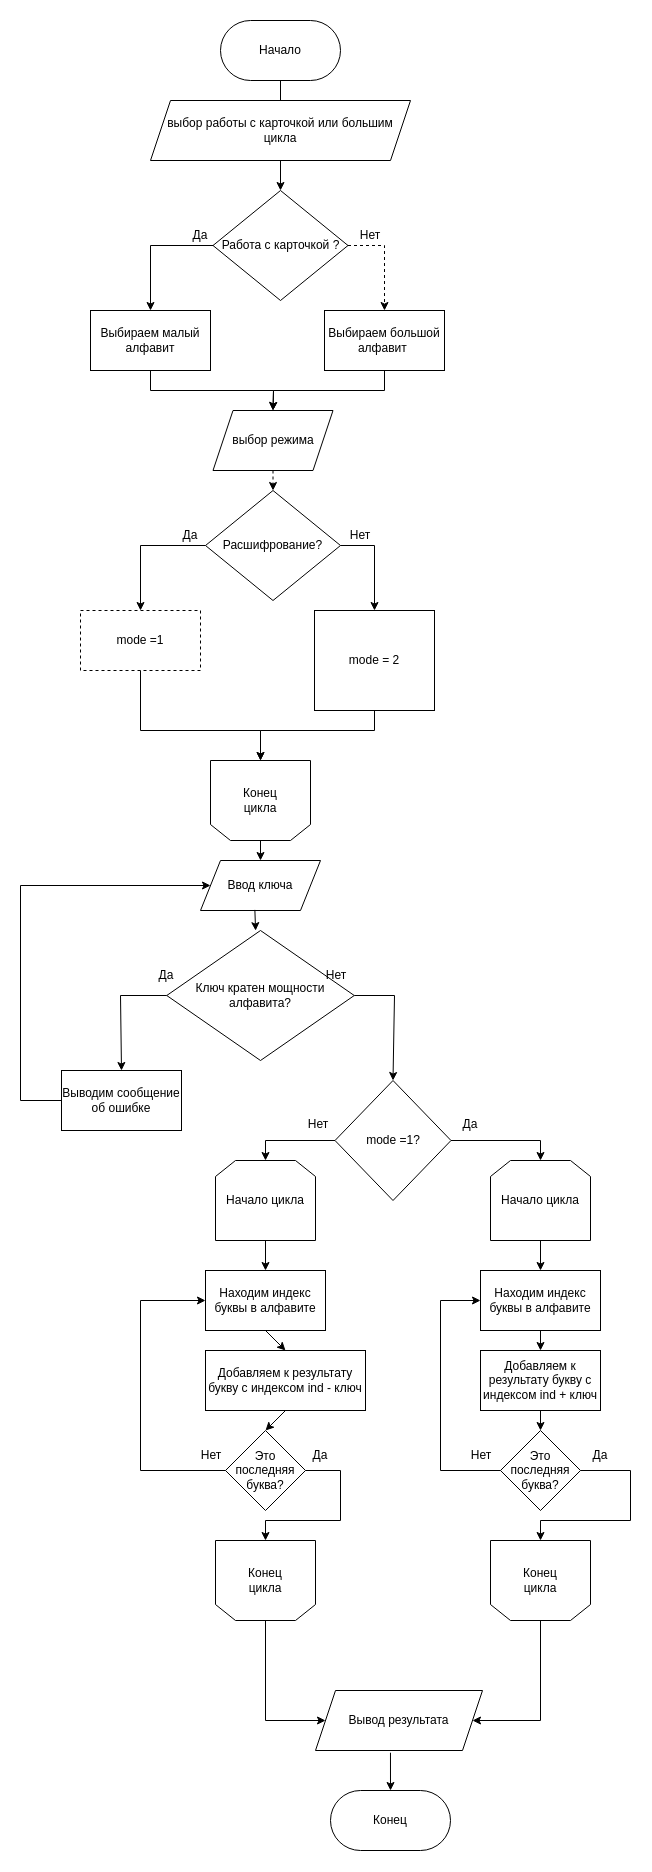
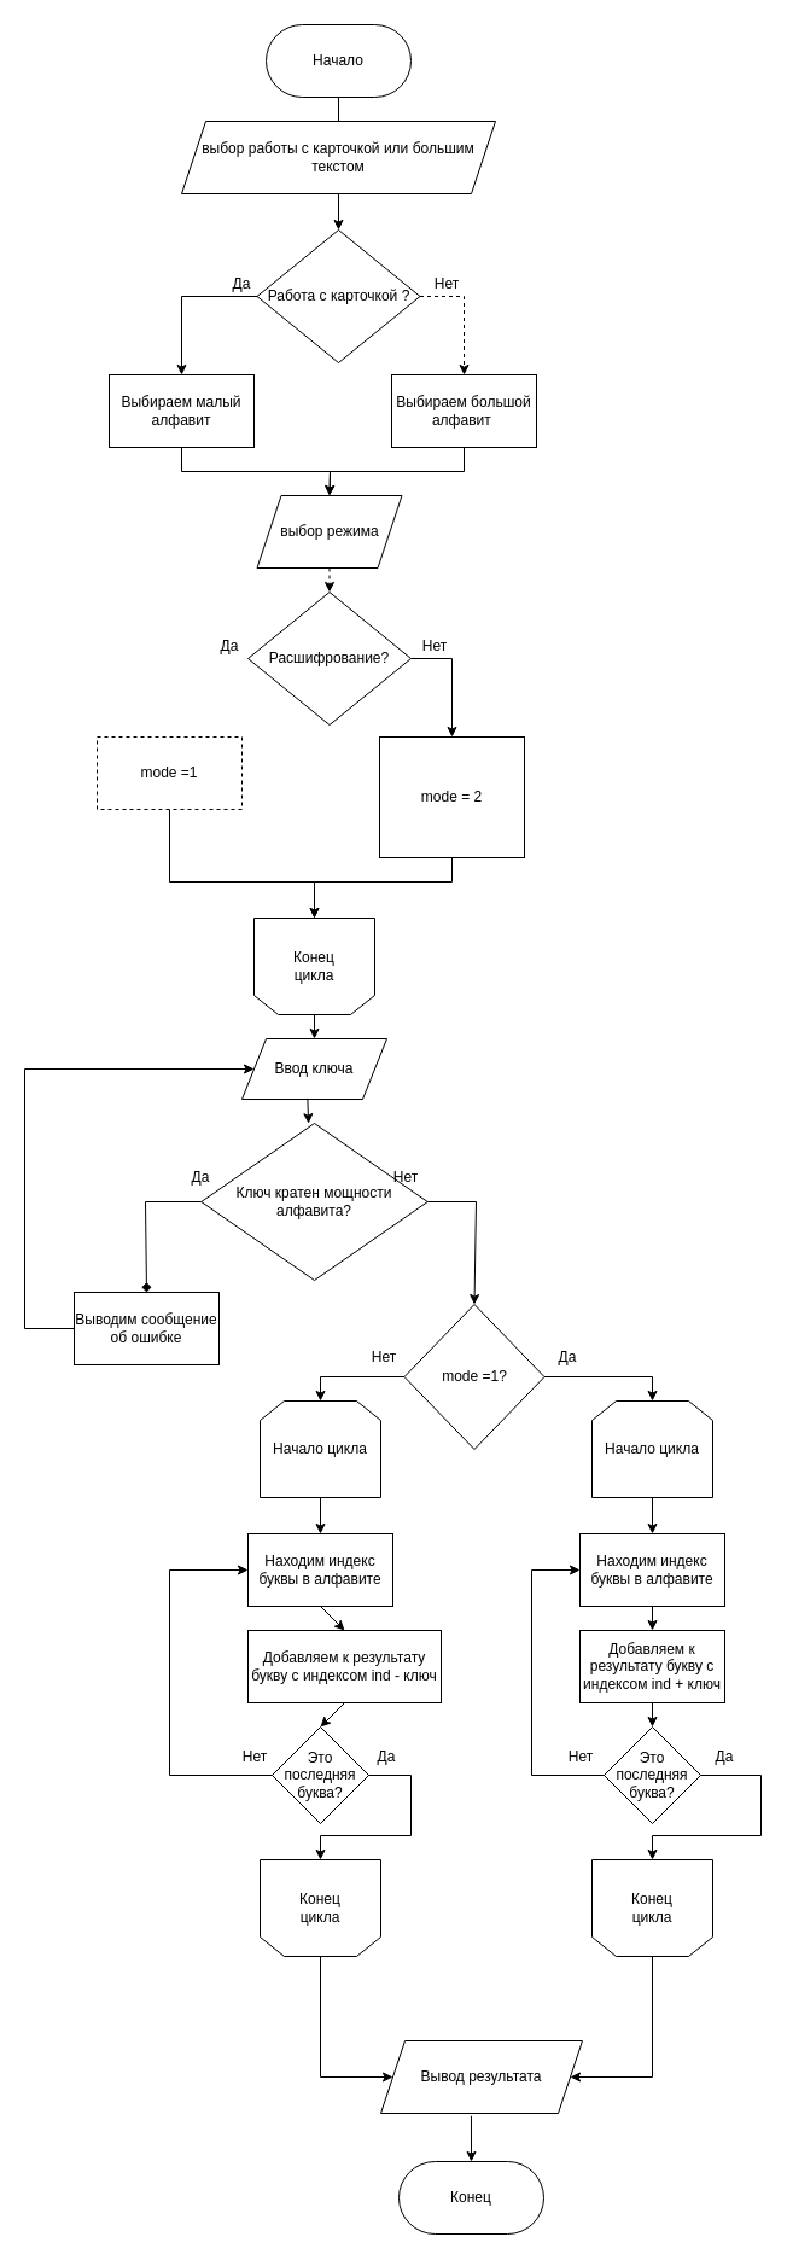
  <mxCell id="0" />
  <mxCell id="1" parent="0" />
  <mxCell id="2" value="Начало" style="rounded=1;whiteSpace=wrap;html=1;arcSize=50;" vertex="1" parent="1"><mxGeometry x="220" y="20" width="120" height="60" as="geometry" /></mxCell>
  <mxCell id="3" value="Конец" style="rounded=1;whiteSpace=wrap;html=1;arcSize=50;" vertex="1" parent="1"><mxGeometry x="330" y="1790" width="120" height="60" as="geometry" /></mxCell>
- <mxCell id="4" value="выбор работы с карточкой или большим цикла" style="shape=parallelogram;perimeter=parallelogramPerimeter;whiteSpace=wrap;html=1;fixedSize=1;" vertex="1" parent="1"><mxGeometry x="150" y="100" width="260" height="60" as="geometry" /></mxCell>
+ <mxCell id="4" value="выбор работы с карточкой или большим текстом" style="shape=parallelogram;perimeter=parallelogramPerimeter;whiteSpace=wrap;html=1;fixedSize=1;" vertex="1" parent="1"><mxGeometry x="150" y="100" width="260" height="60" as="geometry" /></mxCell>
  <mxCell id="5" value="выбор режима" style="shape=parallelogram;perimeter=parallelogramPerimeter;whiteSpace=wrap;html=1;fixedSize=1;" vertex="1" parent="1"><mxGeometry x="212.5" y="410" width="120" height="60" as="geometry" /></mxCell>
  <mxCell id="6" value="Работа с карточкой ?" style="rhombus;whiteSpace=wrap;html=1;" vertex="1" parent="1"><mxGeometry x="212.5" y="190" width="135" height="110" as="geometry" /></mxCell>
  <mxCell id="7" value="Выбираем малый алфавит" style="rounded=0;whiteSpace=wrap;html=1;" vertex="1" parent="1"><mxGeometry x="90" y="310" width="120" height="60" as="geometry" /></mxCell>
  <mxCell id="8" value="Выбираем большой алфавит&amp;nbsp;" style="rounded=0;whiteSpace=wrap;html=1;" vertex="1" parent="1"><mxGeometry x="324" y="310" width="120" height="60" as="geometry" /></mxCell>
  <mxCell id="9" value="" style="endArrow=classic;html=1;rounded=0;entryX=0.5;entryY=0;entryDx=0;entryDy=0;exitX=0.5;exitY=1;exitDx=0;exitDy=0;" edge="1" parent="1" source="4" target="6"><mxGeometry width="50" height="50" relative="1" as="geometry"><mxPoint x="100" y="280" as="sourcePoint" /><mxPoint x="150" y="230" as="targetPoint" /></mxGeometry></mxCell>
  <mxCell id="10" value="" style="endArrow=classic;html=1;rounded=0;exitX=1;exitY=0.5;exitDx=0;exitDy=0;entryX=0.5;entryY=0;entryDx=0;entryDy=0;dashed=1;" edge="1" parent="1" source="6" target="8"><mxGeometry width="50" height="50" relative="1" as="geometry"><mxPoint x="330" y="280" as="sourcePoint" /><mxPoint x="380" y="230" as="targetPoint" /><Array as="points"><mxPoint x="384" y="245" /></Array></mxGeometry></mxCell>
  <mxCell id="11" value="" style="endArrow=classic;html=1;rounded=0;exitX=0;exitY=0.5;exitDx=0;exitDy=0;entryX=0.5;entryY=0;entryDx=0;entryDy=0;" edge="1" parent="1" source="6" target="7"><mxGeometry width="50" height="50" relative="1" as="geometry"><mxPoint x="70" y="310" as="sourcePoint" /><mxPoint x="120" y="260" as="targetPoint" /><Array as="points"><mxPoint x="150" y="245" /></Array></mxGeometry></mxCell>
  <mxCell id="12" value="Да" style="text;html=1;align=center;verticalAlign=middle;whiteSpace=wrap;rounded=0;" vertex="1" parent="1"><mxGeometry x="170" y="220" width="60" height="30" as="geometry" /></mxCell>
  <mxCell id="13" value="Нет" style="text;html=1;align=center;verticalAlign=middle;whiteSpace=wrap;rounded=0;" vertex="1" parent="1"><mxGeometry x="340" y="220" width="60" height="30" as="geometry" /></mxCell>
  <mxCell id="14" value="" style="endArrow=classic;html=1;rounded=0;entryX=0.5;entryY=0;entryDx=0;entryDy=0;exitX=0.5;exitY=1;exitDx=0;exitDy=0;" edge="1" parent="1" source="7" target="5"><mxGeometry width="50" height="50" relative="1" as="geometry"><mxPoint x="100" y="440" as="sourcePoint" /><mxPoint x="150" y="390" as="targetPoint" /><Array as="points"><mxPoint x="150" y="390" /><mxPoint x="273" y="390" /></Array></mxGeometry></mxCell>
  <mxCell id="15" value="" style="endArrow=classic;html=1;rounded=0;exitX=0.5;exitY=1;exitDx=0;exitDy=0;entryX=0.5;entryY=0;entryDx=0;entryDy=0;" edge="1" parent="1" source="8" target="5"><mxGeometry width="50" height="50" relative="1" as="geometry"><mxPoint x="350" y="450" as="sourcePoint" /><mxPoint x="400" y="400" as="targetPoint" /><Array as="points"><mxPoint x="384" y="390" /><mxPoint x="273" y="390" /></Array></mxGeometry></mxCell>
  <mxCell id="16" value="Расшифрование?" style="rhombus;whiteSpace=wrap;html=1;" vertex="1" parent="1"><mxGeometry x="205" y="490" width="135" height="110" as="geometry" /></mxCell>
  <mxCell id="17" value="mode =1" style="rounded=0;whiteSpace=wrap;html=1;dashed=1;" vertex="1" parent="1"><mxGeometry x="80" y="610" width="120" height="60" as="geometry" /></mxCell>
  <mxCell id="18" value="mode =&lt;span style=&quot;background-color: initial;&quot;&gt;&amp;nbsp;2&lt;/span&gt;" style="rounded=0;whiteSpace=wrap;html=1;" vertex="1" parent="1"><mxGeometry x="314" y="610" width="120" height="100" as="geometry" /></mxCell>
  <mxCell id="19" value="" style="endArrow=classic;html=1;rounded=0;exitX=1;exitY=0.5;exitDx=0;exitDy=0;entryX=0.5;entryY=0;entryDx=0;entryDy=0;" edge="1" parent="1" source="16" target="18"><mxGeometry width="50" height="50" relative="1" as="geometry"><mxPoint x="320" y="580" as="sourcePoint" /><mxPoint x="370" y="530" as="targetPoint" /><Array as="points"><mxPoint x="374" y="545" /></Array></mxGeometry></mxCell>
- <mxCell id="20" value="" style="endArrow=classic;html=1;rounded=0;exitX=0;exitY=0.5;exitDx=0;exitDy=0;entryX=0.5;entryY=0;entryDx=0;entryDy=0;" edge="1" parent="1" source="16" target="17"><mxGeometry width="50" height="50" relative="1" as="geometry"><mxPoint x="60" y="610" as="sourcePoint" /><mxPoint x="110" y="560" as="targetPoint" /><Array as="points"><mxPoint x="140" y="545" /></Array></mxGeometry></mxCell>
  <mxCell id="21" value="Да" style="text;html=1;align=center;verticalAlign=middle;whiteSpace=wrap;rounded=0;" vertex="1" parent="1"><mxGeometry x="160" y="520" width="60" height="30" as="geometry" /></mxCell>
  <mxCell id="22" value="Нет" style="text;html=1;align=center;verticalAlign=middle;whiteSpace=wrap;rounded=0;" vertex="1" parent="1"><mxGeometry x="330" y="520" width="60" height="30" as="geometry" /></mxCell>
  <mxCell id="23" value="" style="endArrow=classic;html=1;rounded=0;entryX=0.5;entryY=0;entryDx=0;entryDy=0;exitX=0.5;exitY=1;exitDx=0;exitDy=0;dashed=1;" edge="1" parent="1" source="5" target="16"><mxGeometry width="50" height="50" relative="1" as="geometry"><mxPoint x="110" y="510" as="sourcePoint" /><mxPoint x="160" y="460" as="targetPoint" /></mxGeometry></mxCell>
  <mxCell id="24" value="" style="endArrow=classic;html=1;rounded=0;exitX=0.5;exitY=1;exitDx=0;exitDy=0;" edge="1" parent="1" source="17"><mxGeometry width="50" height="50" relative="1" as="geometry"><mxPoint x="170" y="800" as="sourcePoint" /><mxPoint x="260" y="760" as="targetPoint" /><Array as="points"><mxPoint x="140" y="730" /><mxPoint x="260" y="730" /></Array></mxGeometry></mxCell>
  <mxCell id="25" value="" style="endArrow=classic;html=1;rounded=0;exitX=0.5;exitY=1;exitDx=0;exitDy=0;" edge="1" parent="1" source="18"><mxGeometry width="50" height="50" relative="1" as="geometry"><mxPoint x="170" y="820" as="sourcePoint" /><mxPoint x="260" y="760" as="targetPoint" /><Array as="points"><mxPoint x="374" y="730" /><mxPoint x="260" y="730" /></Array></mxGeometry></mxCell>
  <mxCell id="26" value="" style="shape=loopLimit;whiteSpace=wrap;html=1;rotation=-180;" vertex="1" parent="1"><mxGeometry x="210" y="760" width="100" height="80" as="geometry" /></mxCell>
  <mxCell id="27" value="Ввод ключа" style="shape=parallelogram;perimeter=parallelogramPerimeter;whiteSpace=wrap;html=1;fixedSize=1;" vertex="1" parent="1"><mxGeometry x="200" y="860" width="120" height="50" as="geometry" /></mxCell>
  <mxCell id="28" value="Ключ кратен мощности алфавита?" style="rhombus;whiteSpace=wrap;html=1;" vertex="1" parent="1"><mxGeometry x="166.25" y="930" width="187.5" height="130" as="geometry" /></mxCell>
  <mxCell id="29" value="Выводим сообщение об ошибке" style="rounded=0;whiteSpace=wrap;html=1;" vertex="1" parent="1"><mxGeometry x="61" y="1070" width="120" height="60" as="geometry" /></mxCell>
  <mxCell id="30" value="" style="endArrow=classic;html=1;rounded=0;exitX=1;exitY=0.5;exitDx=0;exitDy=0;entryX=0.5;entryY=0;entryDx=0;entryDy=0;" edge="1" parent="1" source="28" target="35"><mxGeometry width="50" height="50" relative="1" as="geometry"><mxPoint x="296" y="1020" as="sourcePoint" /><mxPoint x="390" y="1070" as="targetPoint" /><Array as="points"><mxPoint x="394" y="995" /></Array></mxGeometry></mxCell>
- <mxCell id="31" value="" style="endArrow=classic;html=1;rounded=0;exitX=0;exitY=0.5;exitDx=0;exitDy=0;entryX=0.5;entryY=0;entryDx=0;entryDy=0;" edge="1" parent="1" source="28" target="29"><mxGeometry width="50" height="50" relative="1" as="geometry"><mxPoint x="36" y="1050" as="sourcePoint" /><mxPoint x="86" y="1000" as="targetPoint" /><Array as="points"><mxPoint x="120" y="995" /></Array></mxGeometry></mxCell>
+ <mxCell id="31" value="" style="endArrow=diamond;html=1;rounded=0;exitX=0;exitY=0.5;exitDx=0;exitDy=0;entryX=0.5;entryY=0;entryDx=0;entryDy=0;" edge="1" parent="1" source="28" target="29"><mxGeometry width="50" height="50" relative="1" as="geometry"><mxPoint x="36" y="1050" as="sourcePoint" /><mxPoint x="86" y="1000" as="targetPoint" /><Array as="points"><mxPoint x="120" y="995" /></Array></mxGeometry></mxCell>
  <mxCell id="32" value="Да" style="text;html=1;align=center;verticalAlign=middle;whiteSpace=wrap;rounded=0;" vertex="1" parent="1"><mxGeometry x="136" y="960" width="60" height="30" as="geometry" /></mxCell>
  <mxCell id="33" value="Нет" style="text;html=1;align=center;verticalAlign=middle;whiteSpace=wrap;rounded=0;" vertex="1" parent="1"><mxGeometry x="306" y="960" width="60" height="30" as="geometry" /></mxCell>
  <mxCell id="34" value="" style="endArrow=classic;html=1;rounded=0;entryX=0;entryY=0.5;entryDx=0;entryDy=0;exitX=0;exitY=0.5;exitDx=0;exitDy=0;" edge="1" parent="1" source="29" target="27"><mxGeometry width="50" height="50" relative="1" as="geometry"><mxPoint x="20" y="980" as="sourcePoint" /><mxPoint x="70" y="930" as="targetPoint" /><Array as="points"><mxPoint x="20" y="1100" /><mxPoint x="20" y="885" /></Array></mxGeometry></mxCell>
  <mxCell id="35" value="mode =1?" style="rhombus;whiteSpace=wrap;html=1;" vertex="1" parent="1"><mxGeometry x="334.5" y="1080" width="116" height="120" as="geometry" /></mxCell>
  <mxCell id="36" value="Конец цикла" style="text;html=1;align=center;verticalAlign=middle;whiteSpace=wrap;rounded=0;" vertex="1" parent="1"><mxGeometry x="230" y="785" width="60" height="30" as="geometry" /></mxCell>
  <mxCell id="37" value="" style="endArrow=classic;html=1;rounded=0;entryX=0.5;entryY=0;entryDx=0;entryDy=0;exitX=0.5;exitY=0;exitDx=0;exitDy=0;" edge="1" parent="1" source="26" target="27"><mxGeometry width="50" height="50" relative="1" as="geometry"><mxPoint x="130" y="870" as="sourcePoint" /><mxPoint x="180" y="820" as="targetPoint" /></mxGeometry></mxCell>
  <mxCell id="38" value="Начало цикла" style="shape=loopLimit;whiteSpace=wrap;html=1;" vertex="1" parent="1"><mxGeometry x="490" y="1160" width="100" height="80" as="geometry" /></mxCell>
  <mxCell id="39" value="" style="shape=loopLimit;whiteSpace=wrap;html=1;rotation=-180;" vertex="1" parent="1"><mxGeometry x="490" y="1540" width="100" height="80" as="geometry" /></mxCell>
  <mxCell id="40" value="Находим индекс буквы в алфавите" style="rounded=0;whiteSpace=wrap;html=1;" vertex="1" parent="1"><mxGeometry x="480" y="1270" width="120" height="60" as="geometry" /></mxCell>
  <mxCell id="41" value="Добавляем к результату букву с индексом ind + ключ" style="rounded=0;whiteSpace=wrap;html=1;" vertex="1" parent="1"><mxGeometry x="480" y="1350" width="120" height="60" as="geometry" /></mxCell>
  <mxCell id="42" value="Это последняя буква?" style="rhombus;whiteSpace=wrap;html=1;" vertex="1" parent="1"><mxGeometry x="500" y="1430" width="80" height="80" as="geometry" /></mxCell>
  <mxCell id="43" value="Начало цикла" style="shape=loopLimit;whiteSpace=wrap;html=1;" vertex="1" parent="1"><mxGeometry x="215" y="1160" width="100" height="80" as="geometry" /></mxCell>
  <mxCell id="44" value="" style="shape=loopLimit;whiteSpace=wrap;html=1;rotation=-180;" vertex="1" parent="1"><mxGeometry x="215" y="1540" width="100" height="80" as="geometry" /></mxCell>
  <mxCell id="45" value="Находим индекс буквы в алфавите" style="rounded=0;whiteSpace=wrap;html=1;" vertex="1" parent="1"><mxGeometry x="205" y="1270" width="120" height="60" as="geometry" /></mxCell>
  <mxCell id="46" value="Добавляем к результату букву с индексом ind - ключ" style="rounded=0;whiteSpace=wrap;html=1;" vertex="1" parent="1"><mxGeometry x="205" y="1350" width="160" height="60" as="geometry" /></mxCell>
  <mxCell id="47" value="Это последняя буква?" style="rhombus;whiteSpace=wrap;html=1;" vertex="1" parent="1"><mxGeometry x="225" y="1430" width="80" height="80" as="geometry" /></mxCell>
  <mxCell id="48" value="" style="endArrow=classic;html=1;rounded=0;exitX=0;exitY=0.5;exitDx=0;exitDy=0;entryX=0;entryY=0.5;entryDx=0;entryDy=0;" edge="1" parent="1" source="47" target="45"><mxGeometry width="50" height="50" relative="1" as="geometry"><mxPoint x="120" y="1500" as="sourcePoint" /><mxPoint x="170" y="1450" as="targetPoint" /><Array as="points"><mxPoint x="140" y="1470" /><mxPoint x="140" y="1300" /></Array></mxGeometry></mxCell>
  <mxCell id="49" value="" style="endArrow=classic;html=1;rounded=0;exitX=0;exitY=0.5;exitDx=0;exitDy=0;entryX=0;entryY=0.5;entryDx=0;entryDy=0;" edge="1" parent="1" source="42" target="40"><mxGeometry width="50" height="50" relative="1" as="geometry"><mxPoint x="410" y="1510" as="sourcePoint" /><mxPoint x="460" y="1460" as="targetPoint" /><Array as="points"><mxPoint x="440" y="1470" /><mxPoint x="440" y="1300" /></Array></mxGeometry></mxCell>
  <mxCell id="50" value="" style="endArrow=classic;html=1;rounded=0;exitX=1;exitY=0.5;exitDx=0;exitDy=0;entryX=0.5;entryY=1;entryDx=0;entryDy=0;" edge="1" parent="1" source="47" target="44"><mxGeometry width="50" height="50" relative="1" as="geometry"><mxPoint x="330" y="1530" as="sourcePoint" /><mxPoint x="380" y="1480" as="targetPoint" /><Array as="points"><mxPoint x="340" y="1470" /><mxPoint x="340" y="1520" /><mxPoint x="265" y="1520" /></Array></mxGeometry></mxCell>
  <mxCell id="51" value="" style="endArrow=classic;html=1;rounded=0;entryX=0.5;entryY=1;entryDx=0;entryDy=0;exitX=1;exitY=0.5;exitDx=0;exitDy=0;" edge="1" parent="1" source="42" target="39"><mxGeometry width="50" height="50" relative="1" as="geometry"><mxPoint x="650" y="1530" as="sourcePoint" /><mxPoint x="700" y="1480" as="targetPoint" /><Array as="points"><mxPoint x="630" y="1470" /><mxPoint x="630" y="1520" /><mxPoint x="540" y="1520" /></Array></mxGeometry></mxCell>
  <mxCell id="52" value="Нет" style="text;html=1;align=center;verticalAlign=middle;whiteSpace=wrap;rounded=0;" vertex="1" parent="1"><mxGeometry x="181" y="1440" width="60" height="30" as="geometry" /></mxCell>
  <mxCell id="53" value="Нет" style="text;html=1;align=center;verticalAlign=middle;whiteSpace=wrap;rounded=0;" vertex="1" parent="1"><mxGeometry x="451" y="1440" width="60" height="30" as="geometry" /></mxCell>
  <mxCell id="54" value="Да" style="text;html=1;align=center;verticalAlign=middle;whiteSpace=wrap;rounded=0;" vertex="1" parent="1"><mxGeometry x="290" y="1440" width="60" height="30" as="geometry" /></mxCell>
  <mxCell id="55" value="Да" style="text;html=1;align=center;verticalAlign=middle;whiteSpace=wrap;rounded=0;" vertex="1" parent="1"><mxGeometry x="570" y="1440" width="60" height="30" as="geometry" /></mxCell>
  <mxCell id="56" value="Вывод результата" style="shape=parallelogram;perimeter=parallelogramPerimeter;whiteSpace=wrap;html=1;fixedSize=1;" vertex="1" parent="1"><mxGeometry x="315" y="1690" width="167" height="60" as="geometry" /></mxCell>
  <mxCell id="57" value="" style="endArrow=classic;html=1;rounded=0;entryX=0.5;entryY=0;entryDx=0;entryDy=0;exitX=0.449;exitY=1.037;exitDx=0;exitDy=0;exitPerimeter=0;" edge="1" parent="1" source="56" target="3"><mxGeometry width="50" height="50" relative="1" as="geometry"><mxPoint x="210" y="1850" as="sourcePoint" /><mxPoint x="260" y="1800" as="targetPoint" /></mxGeometry></mxCell>
  <mxCell id="58" value="" style="endArrow=classic;html=1;rounded=0;entryX=0;entryY=0.5;entryDx=0;entryDy=0;exitX=0.5;exitY=0;exitDx=0;exitDy=0;" edge="1" parent="1" source="44" target="56"><mxGeometry width="50" height="50" relative="1" as="geometry"><mxPoint x="220" y="1750" as="sourcePoint" /><mxPoint x="270" y="1700" as="targetPoint" /><Array as="points"><mxPoint x="265" y="1720" /></Array></mxGeometry></mxCell>
  <mxCell id="59" value="" style="endArrow=classic;html=1;rounded=0;entryX=1;entryY=0.5;entryDx=0;entryDy=0;exitX=0.5;exitY=0;exitDx=0;exitDy=0;" edge="1" parent="1" source="39" target="56"><mxGeometry width="50" height="50" relative="1" as="geometry"><mxPoint x="650" y="1780" as="sourcePoint" /><mxPoint x="700" y="1730" as="targetPoint" /><Array as="points"><mxPoint x="540" y="1720" /></Array></mxGeometry></mxCell>
  <mxCell id="60" value="Конец цикла" style="text;html=1;align=center;verticalAlign=middle;whiteSpace=wrap;rounded=0;" vertex="1" parent="1"><mxGeometry x="235" y="1565" width="60" height="30" as="geometry" /></mxCell>
  <mxCell id="61" value="Конец цикла" style="text;html=1;align=center;verticalAlign=middle;whiteSpace=wrap;rounded=0;" vertex="1" parent="1"><mxGeometry x="510" y="1565" width="60" height="30" as="geometry" /></mxCell>
  <mxCell id="62" value="" style="endArrow=classic;html=1;rounded=0;exitX=1;exitY=0.5;exitDx=0;exitDy=0;entryX=0.5;entryY=0;entryDx=0;entryDy=0;" edge="1" parent="1" source="35" target="38"><mxGeometry width="50" height="50" relative="1" as="geometry"><mxPoint x="470" y="1140" as="sourcePoint" /><mxPoint x="520" y="1090" as="targetPoint" /><Array as="points"><mxPoint x="540" y="1140" /></Array></mxGeometry></mxCell>
  <mxCell id="63" value="" style="endArrow=classic;html=1;rounded=0;entryX=0.5;entryY=0;entryDx=0;entryDy=0;exitX=0;exitY=0.5;exitDx=0;exitDy=0;" edge="1" parent="1" source="35" target="43"><mxGeometry width="50" height="50" relative="1" as="geometry"><mxPoint x="220" y="1140" as="sourcePoint" /><mxPoint x="270" y="1090" as="targetPoint" /><Array as="points"><mxPoint x="265" y="1140" /></Array></mxGeometry></mxCell>
  <mxCell id="64" value="" style="endArrow=classic;html=1;rounded=0;exitX=0.5;exitY=1;exitDx=0;exitDy=0;entryX=0.5;entryY=0;entryDx=0;entryDy=0;" edge="1" parent="1" source="43" target="45"><mxGeometry width="50" height="50" relative="1" as="geometry"><mxPoint x="370" y="1330" as="sourcePoint" /><mxPoint x="420" y="1280" as="targetPoint" /></mxGeometry></mxCell>
  <mxCell id="65" value="" style="endArrow=classic;html=1;rounded=0;entryX=0.5;entryY=0;entryDx=0;entryDy=0;exitX=0.5;exitY=1;exitDx=0;exitDy=0;" edge="1" parent="1" source="45" target="46"><mxGeometry width="50" height="50" relative="1" as="geometry"><mxPoint x="350" y="1370" as="sourcePoint" /><mxPoint x="400" y="1320" as="targetPoint" /></mxGeometry></mxCell>
  <mxCell id="66" value="" style="endArrow=classic;html=1;rounded=0;entryX=0.5;entryY=0;entryDx=0;entryDy=0;exitX=0.5;exitY=1;exitDx=0;exitDy=0;" edge="1" parent="1" source="46" target="47"><mxGeometry width="50" height="50" relative="1" as="geometry"><mxPoint x="380" y="1430" as="sourcePoint" /><mxPoint x="430" y="1380" as="targetPoint" /></mxGeometry></mxCell>
  <mxCell id="67" value="" style="endArrow=classic;html=1;rounded=0;exitX=0.5;exitY=1;exitDx=0;exitDy=0;entryX=0.5;entryY=0;entryDx=0;entryDy=0;" edge="1" parent="1" source="38" target="40"><mxGeometry width="50" height="50" relative="1" as="geometry"><mxPoint x="560" y="1440" as="sourcePoint" /><mxPoint x="610" y="1390" as="targetPoint" /></mxGeometry></mxCell>
  <mxCell id="68" value="" style="endArrow=classic;html=1;rounded=0;exitX=0.5;exitY=1;exitDx=0;exitDy=0;entryX=0.5;entryY=0;entryDx=0;entryDy=0;" edge="1" parent="1" source="40" target="41"><mxGeometry width="50" height="50" relative="1" as="geometry"><mxPoint x="640" y="1380" as="sourcePoint" /><mxPoint x="690" y="1330" as="targetPoint" /></mxGeometry></mxCell>
  <mxCell id="69" value="" style="endArrow=classic;html=1;rounded=0;exitX=0.5;exitY=1;exitDx=0;exitDy=0;entryX=0.5;entryY=0;entryDx=0;entryDy=0;" edge="1" parent="1" source="41" target="42"><mxGeometry width="50" height="50" relative="1" as="geometry"><mxPoint x="670" y="1430" as="sourcePoint" /><mxPoint x="720" y="1380" as="targetPoint" /></mxGeometry></mxCell>
  <mxCell id="70" value="Да" style="text;html=1;align=center;verticalAlign=middle;whiteSpace=wrap;rounded=0;" vertex="1" parent="1"><mxGeometry x="440" y="1109" width="60" height="30" as="geometry" /></mxCell>
  <mxCell id="71" value="Нет" style="text;html=1;align=center;verticalAlign=middle;whiteSpace=wrap;rounded=0;" vertex="1" parent="1"><mxGeometry x="288" y="1109" width="60" height="30" as="geometry" /></mxCell>
  <mxCell id="72" value="" style="endArrow=classic;html=1;rounded=0;entryX=0.474;entryY=0.001;entryDx=0;entryDy=0;entryPerimeter=0;exitX=0.453;exitY=0.988;exitDx=0;exitDy=0;exitPerimeter=0;" edge="1" parent="1" source="27" target="28"><mxGeometry width="50" height="50" relative="1" as="geometry"><mxPoint x="90" y="980" as="sourcePoint" /><mxPoint x="140" y="930" as="targetPoint" /></mxGeometry></mxCell>
  <mxCell id="73" value="" style="endArrow=none;html=1;rounded=0;entryX=0.5;entryY=0;entryDx=0;entryDy=0;exitX=0.5;exitY=1;exitDx=0;exitDy=0;" edge="1" parent="1" source="2" target="4"><mxGeometry width="50" height="50" relative="1" as="geometry"><mxPoint x="120" y="110" as="sourcePoint" /><mxPoint x="170" y="60" as="targetPoint" /></mxGeometry></mxCell>
